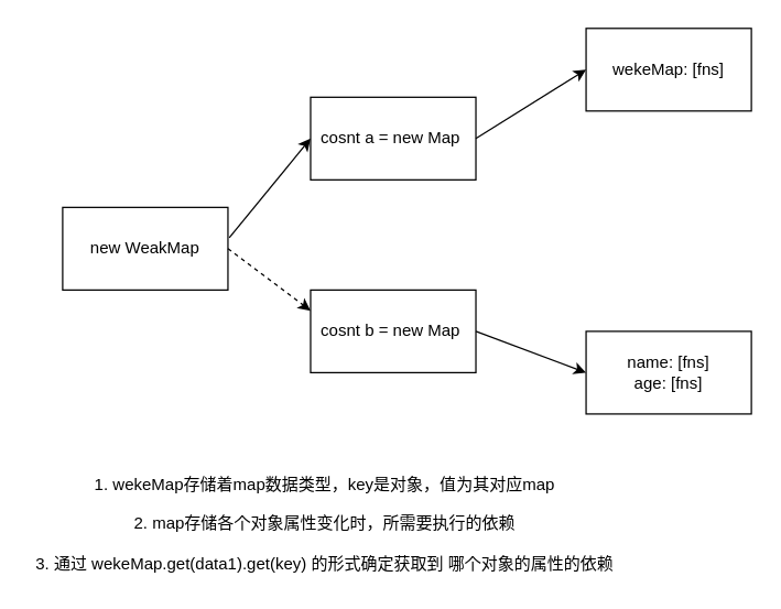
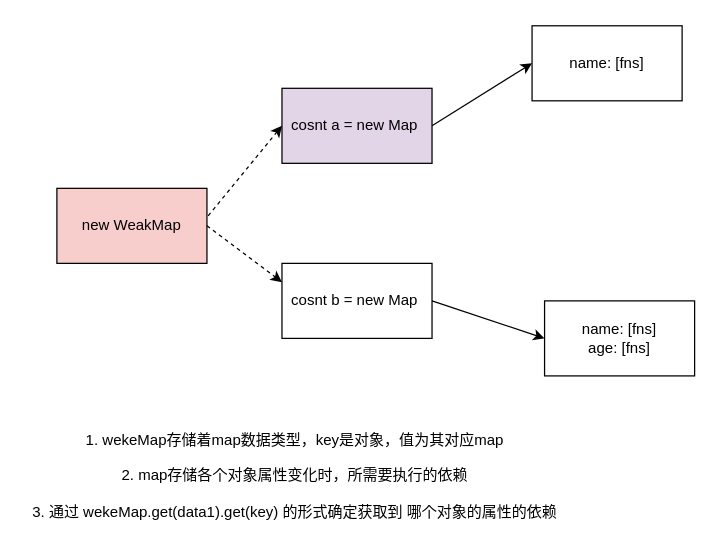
  <mxCell id="0" />
  <mxCell id="1" parent="0" />
- <mxCell id="2" value="new WeakMap" style="rounded=0;whiteSpace=wrap;html=1;" vertex="1" parent="1"><mxGeometry x="45" y="150" width="120" height="60" as="geometry" /></mxCell>
- <mxCell id="3" value="cosnt a = new Map&amp;nbsp;" style="rounded=0;whiteSpace=wrap;html=1;" vertex="1" parent="1"><mxGeometry x="225" y="70" width="120" height="60" as="geometry" /></mxCell>
+ <mxCell id="2" value="new WeakMap" style="rounded=0;whiteSpace=wrap;html=1;fillColor=#f8cecc;" vertex="1" parent="1"><mxGeometry x="45" y="150" width="120" height="60" as="geometry" /></mxCell>
+ <mxCell id="3" value="cosnt a = new Map&amp;nbsp;" style="rounded=0;whiteSpace=wrap;html=1;fillColor=#e1d5e7;" vertex="1" parent="1"><mxGeometry x="225" y="70" width="120" height="60" as="geometry" /></mxCell>
  <mxCell id="4" value="cosnt b = new Map&amp;nbsp;" style="rounded=0;whiteSpace=wrap;html=1;" vertex="1" parent="1"><mxGeometry x="225" y="210" width="120" height="60" as="geometry" /></mxCell>
- <mxCell id="5" value="" style="endArrow=classic;html=1;entryX=0;entryY=0.5;entryDx=0;entryDy=0;exitX=1.008;exitY=0.367;exitDx=0;exitDy=0;exitPerimeter=0;" edge="1" parent="1" source="2" target="3"><mxGeometry width="50" height="50" relative="1" as="geometry"><mxPoint x="375" y="190" as="sourcePoint" /><mxPoint x="425" y="140" as="targetPoint" /><Array as="points" /></mxGeometry></mxCell>
+ <mxCell id="5" value="" style="endArrow=classic;html=1;entryX=0;entryY=0.5;entryDx=0;entryDy=0;exitX=1.008;exitY=0.367;exitDx=0;exitDy=0;exitPerimeter=0;dashed=1;" edge="1" parent="1" source="2" target="3"><mxGeometry width="50" height="50" relative="1" as="geometry"><mxPoint x="375" y="190" as="sourcePoint" /><mxPoint x="425" y="140" as="targetPoint" /><Array as="points" /></mxGeometry></mxCell>
  <mxCell id="6" value="" style="endArrow=classic;html=1;entryX=0;entryY=0.25;entryDx=0;entryDy=0;exitX=1;exitY=0.5;exitDx=0;exitDy=0;dashed=1;" edge="1" parent="1" source="2" target="4"><mxGeometry width="50" height="50" relative="1" as="geometry"><mxPoint x="175.96" y="182.02" as="sourcePoint" /><mxPoint x="235" y="110" as="targetPoint" /><Array as="points" /></mxGeometry></mxCell>
- <mxCell id="7" value="wekeMap: [fns]" style="rounded=0;whiteSpace=wrap;html=1;" vertex="1" parent="1"><mxGeometry x="425" y="20" width="120" height="60" as="geometry" /></mxCell>
- <mxCell id="8" value="name: [fns]&lt;br&gt;age: [fns]" style="rounded=0;whiteSpace=wrap;html=1;" vertex="1" parent="1"><mxGeometry x="425" y="240" width="120" height="60" as="geometry" /></mxCell>
+ <mxCell id="7" value="name: [fns]" style="rounded=0;whiteSpace=wrap;html=1;" vertex="1" parent="1"><mxGeometry x="425" y="20" width="120" height="60" as="geometry" /></mxCell>
+ <mxCell id="8" value="name: [fns]&lt;br&gt;age: [fns]" style="rounded=0;whiteSpace=wrap;html=1;" vertex="1" parent="1"><mxGeometry x="435" y="240" width="120" height="60" as="geometry" /></mxCell>
  <mxCell id="9" value="" style="endArrow=classic;html=1;exitX=1;exitY=0.5;exitDx=0;exitDy=0;" edge="1" parent="1" source="3"><mxGeometry width="50" height="50" relative="1" as="geometry"><mxPoint x="375" y="100" as="sourcePoint" /><mxPoint x="425" y="50" as="targetPoint" /></mxGeometry></mxCell>
  <mxCell id="10" value="" style="endArrow=classic;html=1;exitX=1;exitY=0.5;exitDx=0;exitDy=0;entryX=0;entryY=0.5;entryDx=0;entryDy=0;" edge="1" parent="1" target="8"><mxGeometry width="50" height="50" relative="1" as="geometry"><mxPoint x="345" y="240" as="sourcePoint" /><mxPoint x="415" y="260" as="targetPoint" /></mxGeometry></mxCell>
  <mxCell id="11" value="1. wekeMap存储着map数据类型，key是对象，值为其对应map&lt;br&gt;&lt;br&gt;2. map存储各个对象属性变化时，所需要执行的依赖&lt;br&gt;&lt;br&gt;3. 通过 wekeMap.get(data1).get(key) 的形式确定获取到 哪个对象的属性的依赖" style="text;html=1;align=center;verticalAlign=middle;resizable=0;points=[];autosize=1;strokeColor=none;" vertex="1" parent="1"><mxGeometry x="20" y="340" width="430" height="80" as="geometry" /></mxCell>
